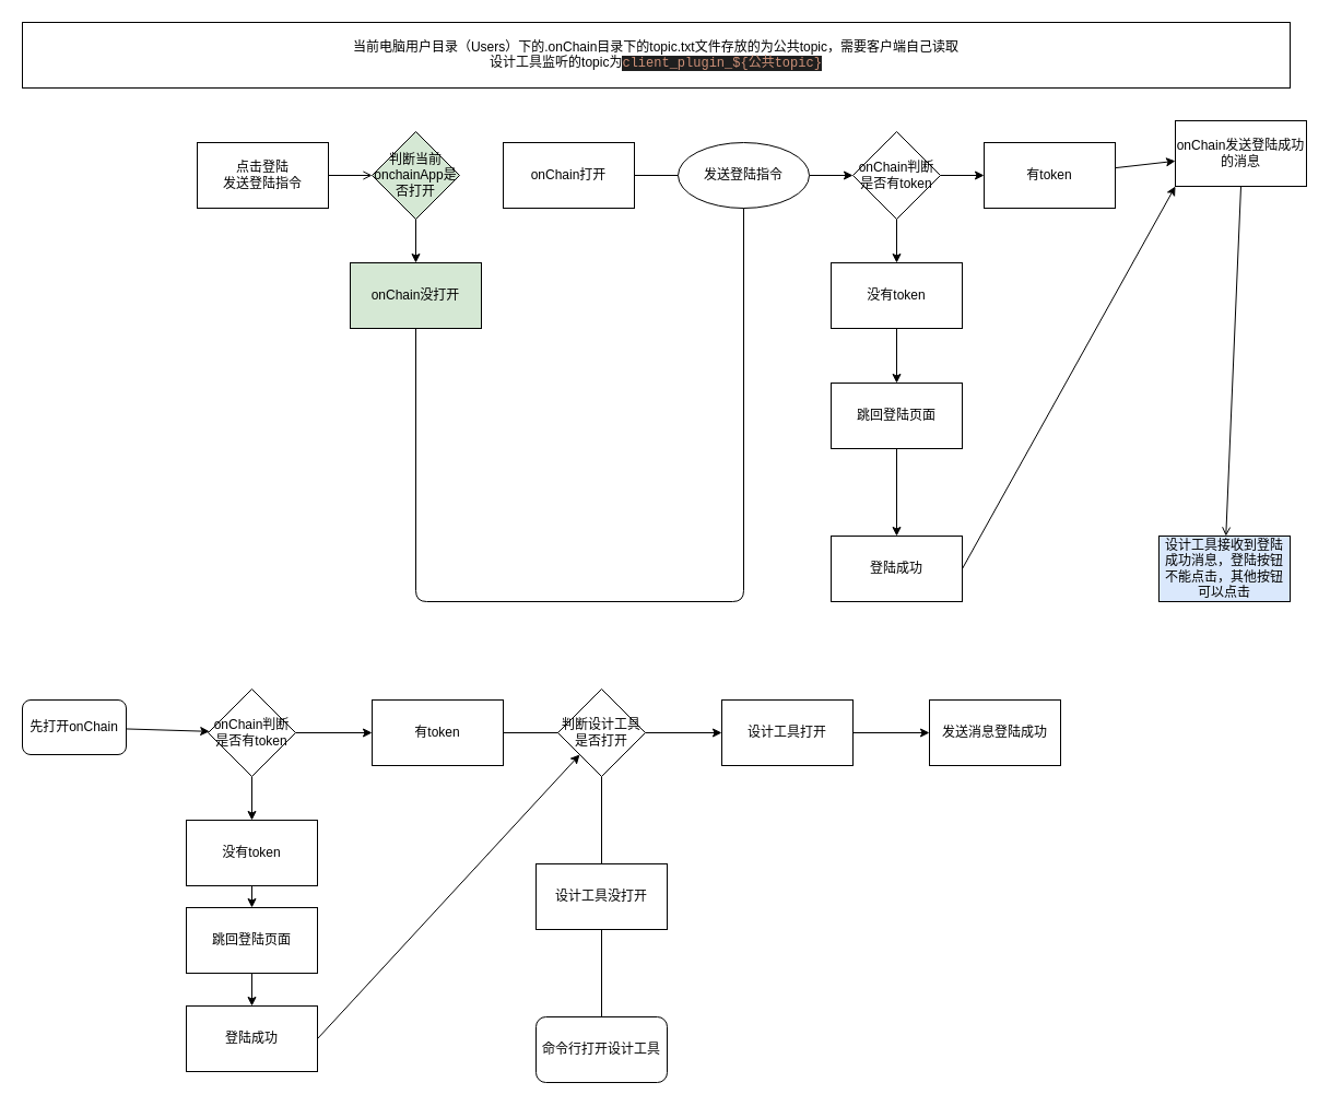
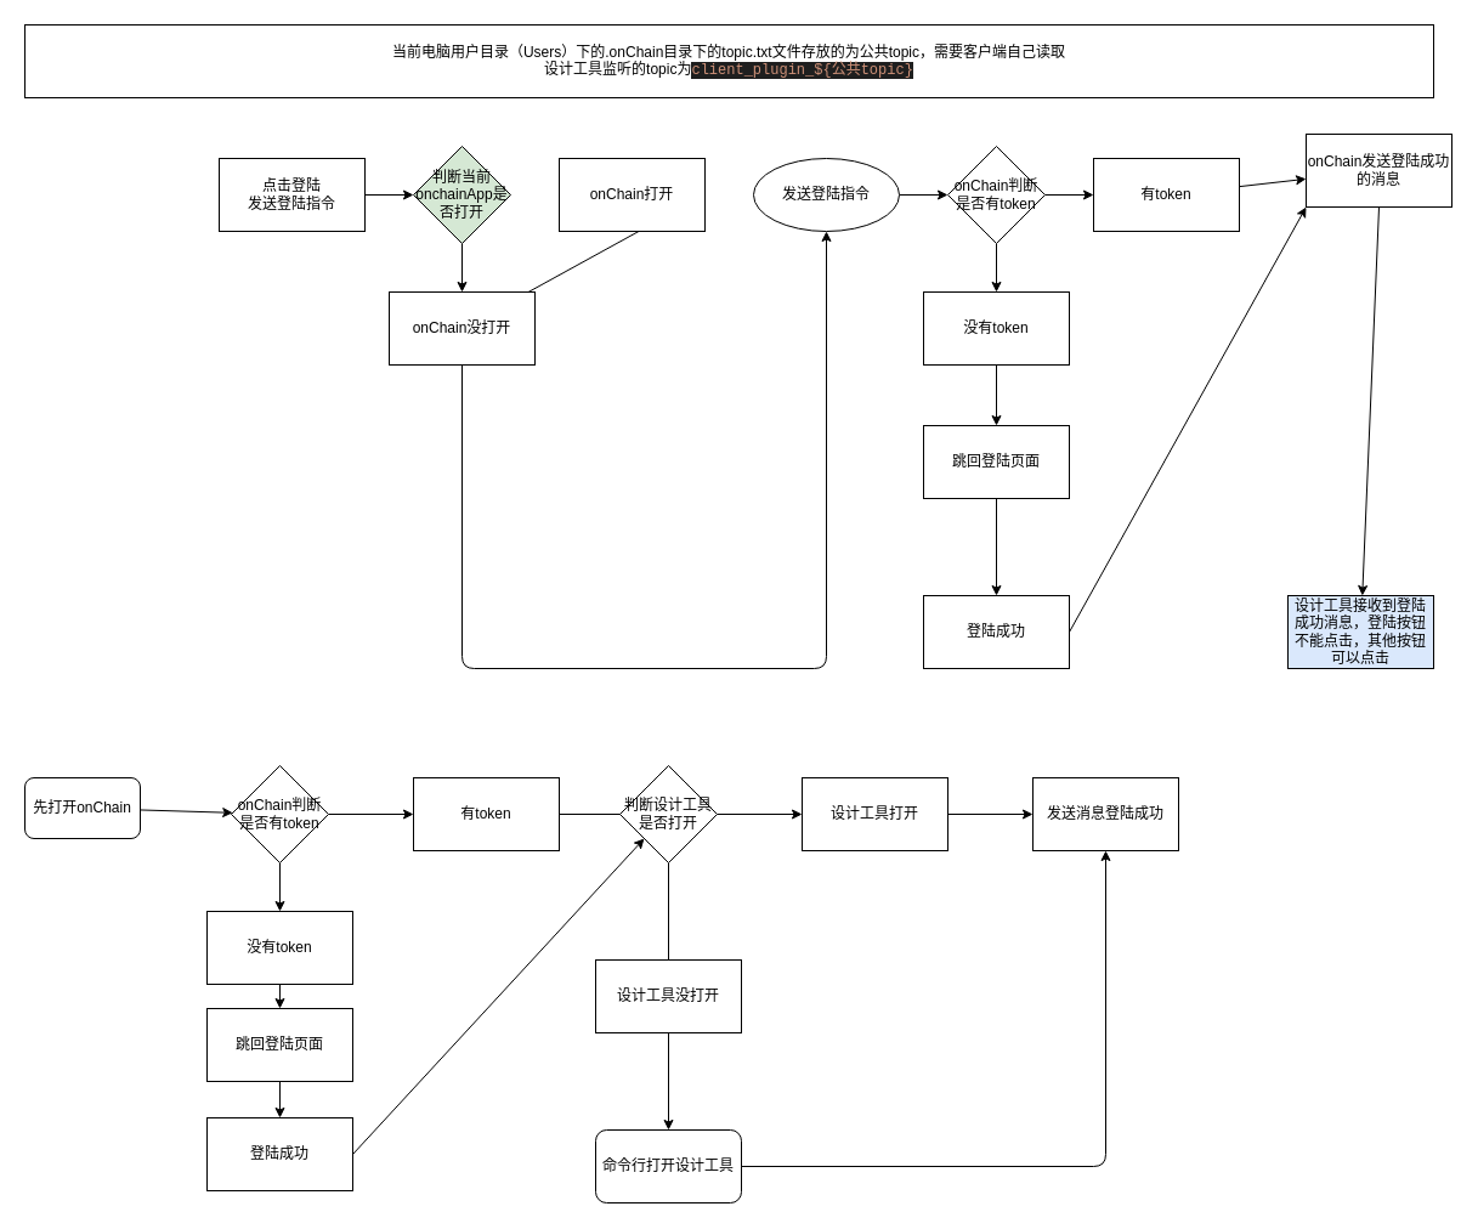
  <mxCell id="0" />
  <mxCell id="1" parent="0" />
- <mxCell id="2" value="" style="edgeStyle=none;html=1;startArrow=none;entryX=0;entryY=0.5;entryDx=0;entryDy=0;endArrow=open;" edge="1" parent="1" source="21" target="23"><mxGeometry relative="1" as="geometry"><mxPoint x="250" y="160" as="targetPoint" /></mxGeometry></mxCell>
+ <mxCell id="2" value="" style="edgeStyle=none;html=1;startArrow=none;entryX=0;entryY=0.5;entryDx=0;entryDy=0;" edge="1" parent="1" source="21" target="23"><mxGeometry relative="1" as="geometry"><mxPoint x="250" y="160" as="targetPoint" /></mxGeometry></mxCell>
  <mxCell id="3" value="" style="edgeStyle=none;html=1;" edge="1" parent="1" source="5" target="8"><mxGeometry relative="1" as="geometry" /></mxCell>
  <mxCell id="4" value="" style="edgeStyle=none;html=1;" edge="1" parent="1" source="5" target="11"><mxGeometry relative="1" as="geometry" /></mxCell>
  <mxCell id="5" value="onChain判断是否有token" style="rhombus;whiteSpace=wrap;html=1;" vertex="1" parent="1"><mxGeometry x="780" y="120" width="80" height="80" as="geometry" /></mxCell>
  <mxCell id="6" value="" style="edgeStyle=none;html=1;startArrow=none;exitX=1;exitY=0.5;exitDx=0;exitDy=0;" edge="1" parent="1" source="25" target="5"><mxGeometry relative="1" as="geometry"><mxPoint x="580" y="160" as="sourcePoint" /></mxGeometry></mxCell>
  <mxCell id="7" value="" style="edgeStyle=none;html=1;" edge="1" parent="1" source="8" target="13"><mxGeometry relative="1" as="geometry" /></mxCell>
  <mxCell id="8" value="没有token" style="whiteSpace=wrap;html=1;" vertex="1" parent="1"><mxGeometry x="760" y="240" width="120" height="60" as="geometry" /></mxCell>
  <mxCell id="9" value="当前电脑用户目录（Users）下的.onChain目录下的topic.txt文件存放的为公共topic，需要客户端自己读取&lt;br&gt;设计工具监听的topic为&lt;span style=&quot;color: rgb(206, 145, 120); background-color: rgb(31, 31, 31); font-family: Menlo, Monaco, &amp;quot;Courier New&amp;quot;, monospace;&quot;&gt;client_plugin_${公共topic}&lt;/span&gt;" style="rounded=0;whiteSpace=wrap;html=1;" vertex="1" parent="1"><mxGeometry x="20" y="20" width="1160" height="60" as="geometry" /></mxCell>
  <mxCell id="10" value="" style="edgeStyle=none;html=1;" edge="1" parent="1" source="11" target="14"><mxGeometry relative="1" as="geometry" /></mxCell>
  <mxCell id="11" value="有token" style="whiteSpace=wrap;html=1;" vertex="1" parent="1"><mxGeometry x="900" y="130" width="120" height="60" as="geometry" /></mxCell>
  <mxCell id="12" value="" style="edgeStyle=none;html=1;" edge="1" parent="1" source="13" target="18"><mxGeometry relative="1" as="geometry" /></mxCell>
  <mxCell id="13" value="跳回登陆页面" style="whiteSpace=wrap;html=1;" vertex="1" parent="1"><mxGeometry x="760" y="350" width="120" height="60" as="geometry" /></mxCell>
  <mxCell id="14" value="onChain发送登陆成功的消息" style="whiteSpace=wrap;html=1;" vertex="1" parent="1"><mxGeometry x="1075" y="110" width="120" height="60" as="geometry" /></mxCell>
- <mxCell id="15" value="" style="edgeStyle=none;html=1;exitX=0.5;exitY=1;exitDx=0;exitDy=0;endArrow=open;" edge="1" parent="1" source="14" target="16"><mxGeometry relative="1" as="geometry"><mxPoint x="1120" y="410" as="sourcePoint" /></mxGeometry></mxCell>
+ <mxCell id="15" value="" style="edgeStyle=none;html=1;exitX=0.5;exitY=1;exitDx=0;exitDy=0;" edge="1" parent="1" source="14" target="16"><mxGeometry relative="1" as="geometry"><mxPoint x="1120" y="410" as="sourcePoint" /></mxGeometry></mxCell>
  <mxCell id="16" value="设计工具接收到登陆成功消息，登陆按钮不能点击，其他按钮可以点击&lt;br&gt;" style="whiteSpace=wrap;html=1;fillColor=#dae8fc;" vertex="1" parent="1"><mxGeometry x="1060" y="490" width="120" height="60" as="geometry" /></mxCell>
  <mxCell id="17" style="edgeStyle=none;html=1;exitX=1;exitY=0.5;exitDx=0;exitDy=0;entryX=0;entryY=1;entryDx=0;entryDy=0;" edge="1" parent="1" source="18" target="14"><mxGeometry relative="1" as="geometry" /></mxCell>
  <mxCell id="18" value="登陆成功" style="whiteSpace=wrap;html=1;" vertex="1" parent="1"><mxGeometry x="760" y="490" width="120" height="60" as="geometry" /></mxCell>
  <mxCell id="19" value="" style="edgeStyle=none;html=1;" edge="1" parent="1" source="20" target="31"><mxGeometry relative="1" as="geometry" /></mxCell>
  <mxCell id="20" value="先打开onChain&lt;br&gt;" style="rounded=1;whiteSpace=wrap;html=1;" vertex="1" parent="1"><mxGeometry x="20" y="640" width="95" height="50" as="geometry" /></mxCell>
  <mxCell id="21" value="点击登陆&lt;br&gt;发送登陆指令" style="rounded=0;whiteSpace=wrap;html=1;" vertex="1" parent="1"><mxGeometry x="180" y="130" width="120" height="60" as="geometry" /></mxCell>
  <mxCell id="22" value="" style="edgeStyle=none;html=1;" edge="1" parent="1" source="23" target="27"><mxGeometry relative="1" as="geometry" /></mxCell>
  <mxCell id="23" value="判断当前onchainApp是否打开" style="rhombus;whiteSpace=wrap;html=1;fillColor=#d5e8d4;" vertex="1" parent="1"><mxGeometry x="340" y="120" width="80" height="80" as="geometry" /></mxCell>
- <mxCell id="24" value="" style="edgeStyle=none;html=1;startArrow=none;exitX=1;exitY=0.5;exitDx=0;exitDy=0;endArrow=none;" edge="1" parent="1" source="26" target="25"><mxGeometry relative="1" as="geometry"><mxPoint x="540" y="160" as="sourcePoint" /><mxPoint x="780" y="160" as="targetPoint" /></mxGeometry></mxCell>
+ <mxCell id="24" value="" style="edgeStyle=none;html=1;startArrow=none;exitX=1;exitY=0.5;exitDx=0;exitDy=0;endArrow=none;" edge="1" parent="1" source="26" target="27"><mxGeometry relative="1" as="geometry"><mxPoint x="540" y="160" as="sourcePoint" /><mxPoint x="780" y="160" as="targetPoint" /></mxGeometry></mxCell>
  <mxCell id="25" value="发送登陆指令" style="ellipse;whiteSpace=wrap;html=1;" vertex="1" parent="1"><mxGeometry x="620" y="130" width="120" height="60" as="geometry" /></mxCell>
  <mxCell id="26" value="onChain打开" style="rounded=0;whiteSpace=wrap;html=1;" vertex="1" parent="1"><mxGeometry y="130" width="120" height="60" as="geometry" x="460" /></mxCell>
- <mxCell id="27" value="onChain没打开" style="whiteSpace=wrap;html=1;fillColor=#d5e8d4;" vertex="1" parent="1"><mxGeometry x="320" y="240" width="120" height="60" as="geometry" /></mxCell>
- <mxCell id="28" value="" style="endArrow=none;html=1;exitX=0.5;exitY=1;exitDx=0;exitDy=0;entryX=0.5;entryY=1;entryDx=0;entryDy=0;" edge="1" parent="1" source="27" target="25"><mxGeometry width="50" height="50" relative="1" as="geometry"><mxPoint x="520" y="270" as="sourcePoint" /><mxPoint x="680" y="200" as="targetPoint" /><Array as="points"><mxPoint x="380" y="550" /><mxPoint x="680" y="550" /></Array></mxGeometry></mxCell>
+ <mxCell id="27" value="onChain没打开" style="whiteSpace=wrap;html=1;" vertex="1" parent="1"><mxGeometry x="320" y="240" width="120" height="60" as="geometry" /></mxCell>
+ <mxCell id="28" value="" style="endArrow=classic;html=1;exitX=0.5;exitY=1;exitDx=0;exitDy=0;entryX=0.5;entryY=1;entryDx=0;entryDy=0;" edge="1" parent="1" source="27" target="25"><mxGeometry width="50" height="50" relative="1" as="geometry"><mxPoint x="520" y="270" as="sourcePoint" /><mxPoint x="680" y="200" as="targetPoint" /><Array as="points"><mxPoint x="380" y="550" /><mxPoint x="680" y="550" /></Array></mxGeometry></mxCell>
  <mxCell id="29" value="" style="edgeStyle=none;html=1;" edge="1" parent="1" source="31" target="33"><mxGeometry relative="1" as="geometry" /></mxCell>
  <mxCell id="30" value="" style="edgeStyle=none;html=1;" edge="1" parent="1" source="31" target="35"><mxGeometry relative="1" as="geometry" /></mxCell>
  <mxCell id="31" value="onChain判断是否有token" style="rhombus;whiteSpace=wrap;html=1;" vertex="1" parent="1"><mxGeometry x="190" y="630" width="80" height="80" as="geometry" /></mxCell>
  <mxCell id="32" value="" style="edgeStyle=none;html=1;" edge="1" parent="1" source="33" target="37"><mxGeometry relative="1" as="geometry" /></mxCell>
  <mxCell id="33" value="没有token" style="whiteSpace=wrap;html=1;" vertex="1" parent="1"><mxGeometry x="170" y="750" width="120" height="60" as="geometry" /></mxCell>
  <mxCell id="34" value="" style="edgeStyle=none;html=1;" edge="1" parent="1" source="35"><mxGeometry relative="1" as="geometry"><mxPoint x="540" y="670" as="targetPoint" /></mxGeometry></mxCell>
  <mxCell id="35" value="有token" style="whiteSpace=wrap;html=1;" vertex="1" parent="1"><mxGeometry x="340" y="640" width="120" height="60" as="geometry" /></mxCell>
  <mxCell id="36" value="" style="edgeStyle=none;html=1;" edge="1" parent="1" source="37" target="42"><mxGeometry relative="1" as="geometry" /></mxCell>
  <mxCell id="37" value="跳回登陆页面" style="whiteSpace=wrap;html=1;" vertex="1" parent="1"><mxGeometry x="170" y="830" width="120" height="60" as="geometry" /></mxCell>
  <mxCell id="38" value="" style="edgeStyle=none;html=1;endArrow=none;" edge="1" parent="1" source="40" target="44"><mxGeometry relative="1" as="geometry" /></mxCell>
  <mxCell id="39" value="" style="edgeStyle=none;html=1;" edge="1" parent="1" source="40" target="46"><mxGeometry relative="1" as="geometry" /></mxCell>
  <mxCell id="40" value="判断设计工具是否打开" style="rhombus;whiteSpace=wrap;html=1;" vertex="1" parent="1"><mxGeometry x="510" y="630" width="80" height="80" as="geometry" /></mxCell>
  <mxCell id="41" style="edgeStyle=none;html=1;entryX=0;entryY=1;entryDx=0;entryDy=0;exitX=1;exitY=0.5;exitDx=0;exitDy=0;" edge="1" parent="1" source="42" target="40"><mxGeometry relative="1" as="geometry"><mxPoint x="580" y="1020" as="targetPoint" /><mxPoint x="261" y="990" as="sourcePoint" /><Array as="points" /></mxGeometry></mxCell>
  <mxCell id="42" value="登陆成功" style="whiteSpace=wrap;html=1;" vertex="1" parent="1"><mxGeometry x="170" y="920" width="120" height="60" as="geometry" /></mxCell>
- <mxCell id="43" value="" style="edgeStyle=none;html=1;endArrow=none;" edge="1" parent="1" source="44" target="47"><mxGeometry relative="1" as="geometry" /></mxCell>
+ <mxCell id="43" value="" style="edgeStyle=none;html=1;" edge="1" parent="1" source="44" target="47"><mxGeometry relative="1" as="geometry" /></mxCell>
  <mxCell id="44" value="设计工具没打开" style="whiteSpace=wrap;html=1;" vertex="1" parent="1"><mxGeometry x="490" y="790" width="120" height="60" as="geometry" /></mxCell>
  <mxCell id="45" value="" style="edgeStyle=none;html=1;" edge="1" parent="1" source="46" target="48"><mxGeometry relative="1" as="geometry" /></mxCell>
  <mxCell id="46" value="设计工具打开" style="whiteSpace=wrap;html=1;" vertex="1" parent="1"><mxGeometry x="660" y="640" width="120" height="60" as="geometry" /></mxCell>
  <mxCell id="47" value="命令行打开设计工具" style="whiteSpace=wrap;html=1;rounded=1;" vertex="1" parent="1"><mxGeometry x="490" y="930" width="120" height="60" as="geometry" /></mxCell>
  <mxCell id="48" value="发送消息登陆成功" style="whiteSpace=wrap;html=1;" vertex="1" parent="1"><mxGeometry x="850" y="640" width="120" height="60" as="geometry" /></mxCell>
+ <mxCell id="49" value="" style="endArrow=classic;html=1;exitX=1;exitY=0.5;exitDx=0;exitDy=0;entryX=0.5;entryY=1;entryDx=0;entryDy=0;" edge="1" parent="1" source="47" target="48"><mxGeometry width="50" height="50" relative="1" as="geometry"><mxPoint x="820" y="760" as="sourcePoint" /><mxPoint x="870" y="710" as="targetPoint" /><Array as="points"><mxPoint x="910" y="960" /></Array></mxGeometry></mxCell>
